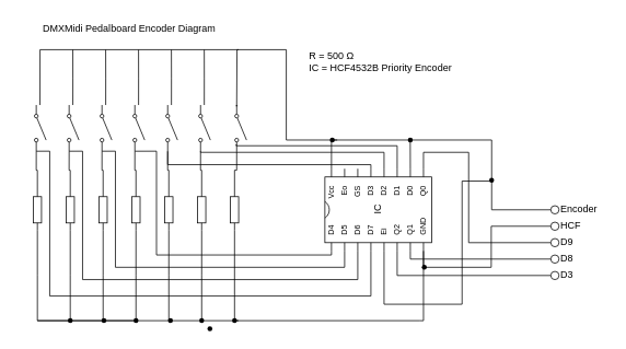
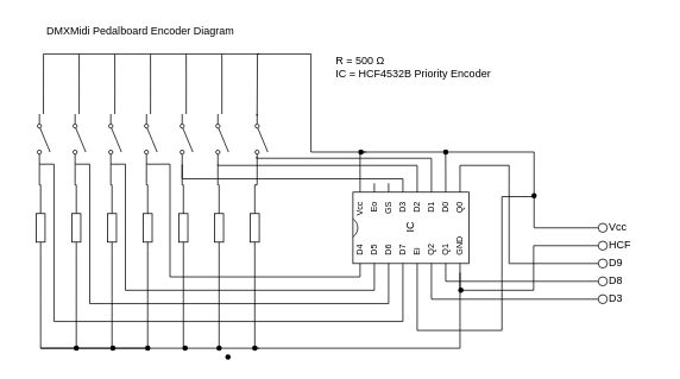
  <mxCell id="0" />
  <mxCell id="1" parent="0" />
  <mxCell id="2" style="edgeStyle=orthogonalEdgeStyle;rounded=0;orthogonalLoop=1;jettySize=auto;html=1;exitX=1;exitY=0;exitDx=0;exitDy=88;exitPerimeter=0;entryX=0.851;entryY=0.839;entryDx=0;entryDy=0;strokeColor=default;endArrow=none;endFill=0;entryPerimeter=0;" parent="1" source="17" target="19" edge="1"><mxGeometry relative="1" as="geometry"><Array as="points"><mxPoint x="483" y="177" /><mxPoint x="287" y="177" /></Array></mxGeometry></mxCell>
  <mxCell id="3" style="edgeStyle=orthogonalEdgeStyle;rounded=0;orthogonalLoop=1;jettySize=auto;html=1;exitX=0;exitY=0;exitDx=0;exitDy=120;exitPerimeter=0;strokeColor=default;endArrow=none;endFill=0;" parent="1" source="17" edge="1"><mxGeometry relative="1" as="geometry"><mxPoint x="510" y="390" as="targetPoint" /><Array as="points"><mxPoint x="515" y="390" /></Array></mxGeometry></mxCell>
  <mxCell id="4" style="edgeStyle=orthogonalEdgeStyle;rounded=0;orthogonalLoop=1;jettySize=auto;html=1;exitX=1;exitY=0;exitDx=0;exitDy=8;exitPerimeter=0;entryX=0;entryY=0.5;entryDx=0;entryDy=0;strokeColor=default;endArrow=none;endFill=0;" parent="1" source="17" target="27" edge="1"><mxGeometry relative="1" as="geometry"><Array as="points"><mxPoint x="403" y="170" /><mxPoint x="598" y="170" /><mxPoint x="598" y="255" /></Array></mxGeometry></mxCell>
  <mxCell id="5" style="edgeStyle=orthogonalEdgeStyle;rounded=0;orthogonalLoop=1;jettySize=auto;html=1;exitX=0;exitY=0;exitDx=0;exitDy=120;exitPerimeter=0;entryX=0;entryY=0.5;entryDx=0;entryDy=0;strokeColor=default;endArrow=none;endFill=0;" parent="1" source="17" target="26" edge="1"><mxGeometry relative="1" as="geometry" /></mxCell>
  <mxCell id="6" style="edgeStyle=orthogonalEdgeStyle;rounded=0;orthogonalLoop=1;jettySize=auto;html=1;exitX=1;exitY=0;exitDx=0;exitDy=120;exitPerimeter=0;entryX=0;entryY=0.5;entryDx=0;entryDy=0;strokeColor=default;endArrow=none;endFill=0;" parent="1" source="17" target="25" edge="1"><mxGeometry relative="1" as="geometry"><Array as="points"><mxPoint x="515" y="185" /><mxPoint x="570" y="185" /><mxPoint x="570" y="295" /></Array></mxGeometry></mxCell>
  <mxCell id="7" style="edgeStyle=orthogonalEdgeStyle;rounded=0;orthogonalLoop=1;jettySize=auto;html=1;exitX=0;exitY=0;exitDx=0;exitDy=104;exitPerimeter=0;entryX=0;entryY=0.5;entryDx=0;entryDy=0;strokeColor=default;endArrow=none;endFill=0;" parent="1" source="17" target="23" edge="1"><mxGeometry relative="1" as="geometry"><Array as="points"><mxPoint x="499" y="315" /></Array></mxGeometry></mxCell>
  <mxCell id="8" style="edgeStyle=orthogonalEdgeStyle;rounded=0;orthogonalLoop=1;jettySize=auto;html=1;exitX=0;exitY=0;exitDx=0;exitDy=88;exitPerimeter=0;entryX=0;entryY=0.5;entryDx=0;entryDy=0;strokeColor=default;endArrow=none;endFill=0;" parent="1" source="17" target="24" edge="1"><mxGeometry relative="1" as="geometry" /></mxCell>
  <mxCell id="9" style="edgeStyle=orthogonalEdgeStyle;rounded=0;orthogonalLoop=1;jettySize=auto;html=1;exitX=1;exitY=0;exitDx=0;exitDy=72;exitPerimeter=0;entryX=1;entryY=0.8;entryDx=0;entryDy=0;strokeColor=default;endArrow=none;endFill=0;" parent="1" source="17" target="37" edge="1"><mxGeometry relative="1" as="geometry"><Array as="points"><mxPoint x="467" y="185" /><mxPoint x="244" y="185" /></Array></mxGeometry></mxCell>
  <mxCell id="10" style="edgeStyle=orthogonalEdgeStyle;rounded=0;orthogonalLoop=1;jettySize=auto;html=1;exitX=1;exitY=0;exitDx=0;exitDy=56;exitPerimeter=0;entryX=1;entryY=0.8;entryDx=0;entryDy=0;strokeColor=default;endArrow=none;endFill=0;" parent="1" source="17" target="42" edge="1"><mxGeometry relative="1" as="geometry"><Array as="points"><mxPoint x="451" y="200" /><mxPoint x="204" y="200" /></Array></mxGeometry></mxCell>
  <mxCell id="11" style="edgeStyle=orthogonalEdgeStyle;rounded=0;orthogonalLoop=1;jettySize=auto;html=1;exitX=1;exitY=0;exitDx=0;exitDy=104;exitPerimeter=0;strokeColor=default;endArrow=none;endFill=0;" parent="1" source="17" edge="1"><mxGeometry relative="1" as="geometry"><mxPoint x="498.897" y="170" as="targetPoint" /></mxGeometry></mxCell>
  <mxCell id="12" style="edgeStyle=orthogonalEdgeStyle;rounded=0;orthogonalLoop=1;jettySize=auto;html=1;exitX=0;exitY=0;exitDx=0;exitDy=8;exitPerimeter=0;entryX=1;entryY=0.8;entryDx=0;entryDy=0;strokeColor=default;endArrow=none;endFill=0;" parent="1" source="17" target="47" edge="1"><mxGeometry relative="1" as="geometry"><Array as="points"><mxPoint x="403" y="310" /><mxPoint x="190" y="310" /><mxPoint x="190" y="184" /></Array></mxGeometry></mxCell>
  <mxCell id="13" style="edgeStyle=orthogonalEdgeStyle;rounded=0;orthogonalLoop=1;jettySize=auto;html=1;exitX=0;exitY=0;exitDx=0;exitDy=24;exitPerimeter=0;entryX=1;entryY=0.8;entryDx=0;entryDy=0;strokeColor=default;endArrow=none;endFill=0;" parent="1" source="17" target="52" edge="1"><mxGeometry relative="1" as="geometry"><Array as="points"><mxPoint x="419" y="325" /><mxPoint x="140" y="325" /><mxPoint x="140" y="184" /></Array></mxGeometry></mxCell>
  <mxCell id="14" style="edgeStyle=orthogonalEdgeStyle;rounded=0;orthogonalLoop=1;jettySize=auto;html=1;exitX=0;exitY=0;exitDx=0;exitDy=40;exitPerimeter=0;entryX=1;entryY=0.8;entryDx=0;entryDy=0;strokeColor=default;endArrow=none;endFill=0;" parent="1" source="17" target="57" edge="1"><mxGeometry relative="1" as="geometry"><Array as="points"><mxPoint x="435" y="340" /><mxPoint x="100" y="340" /><mxPoint x="100" y="184" /></Array></mxGeometry></mxCell>
  <mxCell id="15" style="edgeStyle=orthogonalEdgeStyle;rounded=0;orthogonalLoop=1;jettySize=auto;html=1;exitX=0;exitY=0;exitDx=0;exitDy=56;exitPerimeter=0;entryX=1;entryY=0.8;entryDx=0;entryDy=0;strokeColor=default;endArrow=none;endFill=0;" parent="1" source="17" target="63" edge="1"><mxGeometry relative="1" as="geometry"><Array as="points"><mxPoint x="451" y="360" /><mxPoint x="60" y="360" /><mxPoint x="60" y="184" /></Array></mxGeometry></mxCell>
  <mxCell id="16" style="edgeStyle=orthogonalEdgeStyle;rounded=0;orthogonalLoop=1;jettySize=auto;html=1;exitX=0;exitY=0;exitDx=0;exitDy=72;exitPerimeter=0;strokeColor=default;endArrow=none;endFill=0;" parent="1" source="17" edge="1"><mxGeometry relative="1" as="geometry"><mxPoint x="600" y="220" as="targetPoint" /><Array as="points"><mxPoint x="467" y="370" /><mxPoint x="562" y="370" /><mxPoint x="562" y="220" /></Array></mxGeometry></mxCell>
  <mxCell id="17" value="IC" style="shadow=0;dashed=0;align=center;html=1;strokeWidth=1;shape=mxgraph.electrical.logic_gates.dual_inline_ic;labelNames=D4,D5,D6,D7,Ei,Q2,Q1,GND,Q0,D0,D1,D2,D3,GS,Eo,Vcc;labelCount=16;pinSpacing=16;rotation=-90;noLabel=0;pinLabelType=cust;" parent="1" vertex="1"><mxGeometry x="410" y="190" width="100" height="130" as="geometry" /></mxCell>
  <mxCell id="18" style="edgeStyle=orthogonalEdgeStyle;rounded=0;orthogonalLoop=1;jettySize=auto;html=1;strokeColor=default;endArrow=none;endFill=0;exitX=0;exitY=0.8;exitDx=0;exitDy=0;" parent="1" source="19" edge="1"><mxGeometry relative="1" as="geometry"><mxPoint x="410" y="170" as="targetPoint" /><mxPoint x="288" y="130" as="sourcePoint" /><Array as="points"><mxPoint x="288" y="129" /><mxPoint x="288" y="60" /><mxPoint x="348" y="60" /><mxPoint x="348" y="170" /></Array></mxGeometry></mxCell>
  <mxCell id="19" value="" style="shape=mxgraph.electrical.electro-mechanical.singleSwitch;aspect=fixed;elSwitchState=off;rotation=90;" parent="1" vertex="1"><mxGeometry x="264" y="148" width="56.25" height="15" as="geometry" /></mxCell>
  <mxCell id="20" style="edgeStyle=orthogonalEdgeStyle;rounded=0;orthogonalLoop=1;jettySize=auto;html=1;entryX=1;entryY=0.8;entryDx=0;entryDy=0;strokeColor=default;endArrow=none;endFill=0;" parent="1" source="22" target="19" edge="1"><mxGeometry relative="1" as="geometry" /></mxCell>
  <mxCell id="21" style="edgeStyle=orthogonalEdgeStyle;rounded=0;orthogonalLoop=1;jettySize=auto;html=1;exitX=1;exitY=0.5;exitDx=0;exitDy=0;exitPerimeter=0;strokeColor=default;endArrow=none;endFill=0;" parent="1" source="22" edge="1"><mxGeometry relative="1" as="geometry"><mxPoint x="510" y="390" as="targetPoint" /><Array as="points"><mxPoint x="285" y="390" /></Array></mxGeometry></mxCell>
  <mxCell id="22" value="" style="pointerEvents=1;verticalLabelPosition=bottom;shadow=0;dashed=0;align=center;html=1;verticalAlign=top;shape=mxgraph.electrical.resistors.resistor_1;rotation=90;" parent="1" vertex="1"><mxGeometry x="260" y="250" width="50" height="10" as="geometry" /></mxCell>
  <mxCell id="23" value="" style="ellipse;whiteSpace=wrap;html=1;aspect=fixed;" parent="1" vertex="1"><mxGeometry x="670" y="310" width="10" height="10" as="geometry" /></mxCell>
  <mxCell id="24" value="" style="ellipse;whiteSpace=wrap;html=1;aspect=fixed;" parent="1" vertex="1"><mxGeometry x="670" y="330" width="10" height="10" as="geometry" /></mxCell>
  <mxCell id="25" value="" style="ellipse;whiteSpace=wrap;html=1;aspect=fixed;" parent="1" vertex="1"><mxGeometry x="670" y="290" width="10" height="10" as="geometry" /></mxCell>
  <mxCell id="26" value="" style="ellipse;whiteSpace=wrap;html=1;aspect=fixed;" parent="1" vertex="1"><mxGeometry x="670" y="270" width="10" height="10" as="geometry" /></mxCell>
  <mxCell id="27" value="" style="ellipse;whiteSpace=wrap;html=1;aspect=fixed;align=right;" parent="1" vertex="1"><mxGeometry x="670" y="250" width="10" height="10" as="geometry" /></mxCell>
- <mxCell id="28" value="Encoder" style="text;html=1;strokeColor=none;fillColor=none;align=left;verticalAlign=middle;whiteSpace=wrap;rounded=0;" parent="1" vertex="1"><mxGeometry x="680" y="240" width="60" height="30" as="geometry" /></mxCell>
+ <mxCell id="28" value="Vcc" style="text;html=1;strokeColor=none;fillColor=none;align=left;verticalAlign=middle;whiteSpace=wrap;rounded=0;" parent="1" vertex="1"><mxGeometry x="680" y="240" width="60" height="30" as="geometry" /></mxCell>
  <mxCell id="29" value="HCF" style="text;html=1;strokeColor=none;fillColor=none;align=left;verticalAlign=middle;whiteSpace=wrap;rounded=0;" parent="1" vertex="1"><mxGeometry x="680" y="260" width="60" height="30" as="geometry" /></mxCell>
  <mxCell id="30" value="D9" style="text;html=1;strokeColor=none;fillColor=none;align=left;verticalAlign=middle;whiteSpace=wrap;rounded=0;" parent="1" vertex="1"><mxGeometry x="680" y="280" width="60" height="30" as="geometry" /></mxCell>
  <mxCell id="31" value="D8" style="text;html=1;strokeColor=none;fillColor=none;align=left;verticalAlign=middle;whiteSpace=wrap;rounded=0;" parent="1" vertex="1"><mxGeometry x="680" y="300" width="60" height="30" as="geometry" /></mxCell>
  <mxCell id="32" value="D3" style="text;html=1;strokeColor=none;fillColor=none;align=left;verticalAlign=middle;whiteSpace=wrap;rounded=0;" parent="1" vertex="1"><mxGeometry x="680" y="320" width="60" height="30" as="geometry" /></mxCell>
  <mxCell id="33" style="edgeStyle=orthogonalEdgeStyle;rounded=0;orthogonalLoop=1;jettySize=auto;html=1;exitX=0;exitY=0.5;exitDx=0;exitDy=0;exitPerimeter=0;entryX=1;entryY=0.8;entryDx=0;entryDy=0;strokeColor=default;endArrow=none;endFill=0;" parent="1" source="35" target="37" edge="1"><mxGeometry relative="1" as="geometry" /></mxCell>
  <mxCell id="34" style="edgeStyle=orthogonalEdgeStyle;rounded=0;orthogonalLoop=1;jettySize=auto;html=1;strokeColor=default;endArrow=none;endFill=0;" parent="1" source="35" edge="1"><mxGeometry relative="1" as="geometry"><mxPoint x="245" y="390" as="targetPoint" /></mxGeometry></mxCell>
  <mxCell id="35" value="" style="pointerEvents=1;verticalLabelPosition=bottom;shadow=0;dashed=0;align=center;html=1;verticalAlign=top;shape=mxgraph.electrical.resistors.resistor_1;rotation=90;" parent="1" vertex="1"><mxGeometry x="220" y="250" width="50" height="10" as="geometry" /></mxCell>
  <mxCell id="36" style="edgeStyle=orthogonalEdgeStyle;rounded=0;orthogonalLoop=1;jettySize=auto;html=1;strokeColor=default;endArrow=none;endFill=0;" parent="1" source="37" edge="1"><mxGeometry relative="1" as="geometry"><mxPoint x="248.125" y="60" as="targetPoint" /></mxGeometry></mxCell>
  <mxCell id="37" value="" style="shape=mxgraph.electrical.electro-mechanical.singleSwitch;aspect=fixed;elSwitchState=off;rotation=90;" parent="1" vertex="1"><mxGeometry x="220" y="148" width="56.25" height="15" as="geometry" /></mxCell>
  <mxCell id="38" style="edgeStyle=orthogonalEdgeStyle;rounded=0;orthogonalLoop=1;jettySize=auto;html=1;exitX=0;exitY=0.5;exitDx=0;exitDy=0;exitPerimeter=0;entryX=1;entryY=0.8;entryDx=0;entryDy=0;strokeColor=default;endArrow=none;endFill=0;" parent="1" source="40" target="42" edge="1"><mxGeometry relative="1" as="geometry" /></mxCell>
  <mxCell id="39" style="edgeStyle=orthogonalEdgeStyle;rounded=0;orthogonalLoop=1;jettySize=auto;html=1;strokeColor=default;endArrow=none;endFill=0;" parent="1" source="40" edge="1"><mxGeometry relative="1" as="geometry"><mxPoint x="205" y="390" as="targetPoint" /></mxGeometry></mxCell>
  <mxCell id="40" value="" style="pointerEvents=1;verticalLabelPosition=bottom;shadow=0;dashed=0;align=center;html=1;verticalAlign=top;shape=mxgraph.electrical.resistors.resistor_1;rotation=90;" parent="1" vertex="1"><mxGeometry x="180" y="250" width="50" height="10" as="geometry" /></mxCell>
  <mxCell id="41" style="edgeStyle=orthogonalEdgeStyle;rounded=0;orthogonalLoop=1;jettySize=auto;html=1;strokeColor=default;endArrow=none;endFill=0;" parent="1" source="42" edge="1"><mxGeometry relative="1" as="geometry"><mxPoint x="208.125" y="60" as="targetPoint" /></mxGeometry></mxCell>
  <mxCell id="42" value="" style="shape=mxgraph.electrical.electro-mechanical.singleSwitch;aspect=fixed;elSwitchState=off;rotation=90;" parent="1" vertex="1"><mxGeometry x="180" y="148" width="56.25" height="15" as="geometry" /></mxCell>
  <mxCell id="43" style="edgeStyle=orthogonalEdgeStyle;rounded=0;orthogonalLoop=1;jettySize=auto;html=1;exitX=0;exitY=0.5;exitDx=0;exitDy=0;exitPerimeter=0;entryX=1;entryY=0.8;entryDx=0;entryDy=0;strokeColor=default;endArrow=none;endFill=0;" parent="1" source="45" target="47" edge="1"><mxGeometry relative="1" as="geometry" /></mxCell>
  <mxCell id="44" style="edgeStyle=orthogonalEdgeStyle;rounded=0;orthogonalLoop=1;jettySize=auto;html=1;strokeColor=default;endArrow=none;endFill=0;" parent="1" source="45" edge="1"><mxGeometry relative="1" as="geometry"><mxPoint x="165" y="390" as="targetPoint" /></mxGeometry></mxCell>
  <mxCell id="45" value="" style="pointerEvents=1;verticalLabelPosition=bottom;shadow=0;dashed=0;align=center;html=1;verticalAlign=top;shape=mxgraph.electrical.resistors.resistor_1;rotation=90;" parent="1" vertex="1"><mxGeometry x="140" y="250" width="50" height="10" as="geometry" /></mxCell>
  <mxCell id="46" style="edgeStyle=orthogonalEdgeStyle;rounded=0;orthogonalLoop=1;jettySize=auto;html=1;strokeColor=default;endArrow=none;endFill=0;" parent="1" source="47" edge="1"><mxGeometry relative="1" as="geometry"><mxPoint x="168.125" y="60" as="targetPoint" /></mxGeometry></mxCell>
  <mxCell id="47" value="" style="shape=mxgraph.electrical.electro-mechanical.singleSwitch;aspect=fixed;elSwitchState=off;rotation=90;" parent="1" vertex="1"><mxGeometry x="140" y="148" width="56.25" height="15" as="geometry" /></mxCell>
  <mxCell id="48" style="edgeStyle=orthogonalEdgeStyle;rounded=0;orthogonalLoop=1;jettySize=auto;html=1;exitX=0;exitY=0.5;exitDx=0;exitDy=0;exitPerimeter=0;entryX=1;entryY=0.8;entryDx=0;entryDy=0;strokeColor=default;endArrow=none;endFill=0;" parent="1" source="50" target="52" edge="1"><mxGeometry relative="1" as="geometry" /></mxCell>
  <mxCell id="49" style="edgeStyle=orthogonalEdgeStyle;rounded=0;orthogonalLoop=1;jettySize=auto;html=1;strokeColor=default;endArrow=none;endFill=0;" parent="1" source="50" edge="1"><mxGeometry relative="1" as="geometry"><mxPoint x="125" y="390" as="targetPoint" /></mxGeometry></mxCell>
  <mxCell id="50" value="" style="pointerEvents=1;verticalLabelPosition=bottom;shadow=0;dashed=0;align=center;html=1;verticalAlign=top;shape=mxgraph.electrical.resistors.resistor_1;rotation=90;" parent="1" vertex="1"><mxGeometry x="100" y="250" width="50" height="10" as="geometry" /></mxCell>
  <mxCell id="51" style="edgeStyle=orthogonalEdgeStyle;rounded=0;orthogonalLoop=1;jettySize=auto;html=1;strokeColor=default;endArrow=none;endFill=0;" parent="1" source="52" edge="1"><mxGeometry relative="1" as="geometry"><mxPoint x="128.125" y="60" as="targetPoint" /></mxGeometry></mxCell>
  <mxCell id="52" value="" style="shape=mxgraph.electrical.electro-mechanical.singleSwitch;aspect=fixed;elSwitchState=off;rotation=90;" parent="1" vertex="1"><mxGeometry x="100" y="148" width="56.25" height="15" as="geometry" /></mxCell>
  <mxCell id="53" style="edgeStyle=orthogonalEdgeStyle;rounded=0;orthogonalLoop=1;jettySize=auto;html=1;exitX=0;exitY=0.5;exitDx=0;exitDy=0;exitPerimeter=0;entryX=1;entryY=0.8;entryDx=0;entryDy=0;strokeColor=default;endArrow=none;endFill=0;" parent="1" source="55" target="57" edge="1"><mxGeometry relative="1" as="geometry" /></mxCell>
  <mxCell id="54" style="edgeStyle=orthogonalEdgeStyle;rounded=0;orthogonalLoop=1;jettySize=auto;html=1;strokeColor=default;endArrow=none;endFill=0;" parent="1" source="55" edge="1"><mxGeometry relative="1" as="geometry"><mxPoint x="85" y="390" as="targetPoint" /></mxGeometry></mxCell>
  <mxCell id="55" value="" style="pointerEvents=1;verticalLabelPosition=bottom;shadow=0;dashed=0;align=center;html=1;verticalAlign=top;shape=mxgraph.electrical.resistors.resistor_1;rotation=90;" parent="1" vertex="1"><mxGeometry x="60" y="250" width="50" height="10" as="geometry" /></mxCell>
  <mxCell id="56" style="edgeStyle=orthogonalEdgeStyle;rounded=0;orthogonalLoop=1;jettySize=auto;html=1;strokeColor=default;endArrow=none;endFill=0;" parent="1" source="57" edge="1"><mxGeometry relative="1" as="geometry"><mxPoint x="88.125" y="60" as="targetPoint" /></mxGeometry></mxCell>
  <mxCell id="57" value="" style="shape=mxgraph.electrical.electro-mechanical.singleSwitch;aspect=fixed;elSwitchState=off;rotation=90;" parent="1" vertex="1"><mxGeometry x="60" y="148" width="56.25" height="15" as="geometry" /></mxCell>
  <mxCell id="58" style="edgeStyle=orthogonalEdgeStyle;rounded=0;orthogonalLoop=1;jettySize=auto;html=1;exitX=0;exitY=0.5;exitDx=0;exitDy=0;exitPerimeter=0;entryX=1;entryY=0.8;entryDx=0;entryDy=0;strokeColor=default;endArrow=none;endFill=0;" parent="1" source="61" target="63" edge="1"><mxGeometry relative="1" as="geometry" /></mxCell>
  <mxCell id="59" style="edgeStyle=orthogonalEdgeStyle;rounded=0;orthogonalLoop=1;jettySize=auto;html=1;strokeColor=default;endArrow=none;endFill=0;startArrow=none;" parent="1" source="72" edge="1"><mxGeometry relative="1" as="geometry"><mxPoint x="290" y="390" as="targetPoint" /><Array as="points"><mxPoint x="45" y="390" /></Array></mxGeometry></mxCell>
  <mxCell id="60" style="edgeStyle=orthogonalEdgeStyle;rounded=0;orthogonalLoop=1;jettySize=auto;html=1;exitX=1;exitY=0.5;exitDx=0;exitDy=0;exitPerimeter=0;strokeColor=default;endArrow=none;endFill=0;" parent="1" source="61" edge="1"><mxGeometry relative="1" as="geometry"><mxPoint x="45" y="390" as="targetPoint" /></mxGeometry></mxCell>
  <mxCell id="61" value="" style="pointerEvents=1;verticalLabelPosition=bottom;shadow=0;dashed=0;align=center;html=1;verticalAlign=top;shape=mxgraph.electrical.resistors.resistor_1;rotation=90;" parent="1" vertex="1"><mxGeometry x="20" y="250" width="50" height="10" as="geometry" /></mxCell>
  <mxCell id="62" style="edgeStyle=orthogonalEdgeStyle;rounded=0;orthogonalLoop=1;jettySize=auto;html=1;strokeColor=default;endArrow=none;endFill=0;" parent="1" source="63" edge="1"><mxGeometry relative="1" as="geometry"><mxPoint x="290" y="60" as="targetPoint" /><Array as="points"><mxPoint x="48" y="60" /></Array></mxGeometry></mxCell>
  <mxCell id="63" value="" style="shape=mxgraph.electrical.electro-mechanical.singleSwitch;aspect=fixed;elSwitchState=off;rotation=90;" parent="1" vertex="1"><mxGeometry x="20" y="148" width="56.25" height="15" as="geometry" /></mxCell>
  <mxCell id="64" value="" style="ellipse;whiteSpace=wrap;html=1;aspect=fixed;fillColor=#000000;strokeColor=none;" parent="1" vertex="1"><mxGeometry x="496" y="167" width="6" height="6" as="geometry" /></mxCell>
  <mxCell id="65" value="" style="ellipse;whiteSpace=wrap;html=1;aspect=fixed;fillColor=#000000;strokeColor=none;" parent="1" vertex="1"><mxGeometry x="595" y="216" width="6" height="6" as="geometry" /></mxCell>
  <mxCell id="66" value="" style="ellipse;whiteSpace=wrap;html=1;aspect=fixed;fillColor=#000000;strokeColor=none;" parent="1" vertex="1"><mxGeometry x="401" y="167" width="6" height="6" as="geometry" /></mxCell>
  <mxCell id="67" value="" style="ellipse;whiteSpace=wrap;html=1;aspect=fixed;fillColor=#000000;strokeColor=none;" parent="1" vertex="1"><mxGeometry x="513" y="322" width="6" height="6" as="geometry" /></mxCell>
  <mxCell id="68" value="" style="ellipse;whiteSpace=wrap;html=1;aspect=fixed;fillColor=#000000;strokeColor=none;" parent="1" vertex="1"><mxGeometry x="282" y="387" width="6" height="6" as="geometry" /></mxCell>
  <mxCell id="69" value="" style="ellipse;whiteSpace=wrap;html=1;aspect=fixed;fillColor=#000000;strokeColor=none;" parent="1" vertex="1"><mxGeometry x="204" y="387" width="6" height="6" as="geometry" /></mxCell>
  <mxCell id="70" value="" style="ellipse;whiteSpace=wrap;html=1;aspect=fixed;fillColor=#000000;strokeColor=none;" parent="1" vertex="1"><mxGeometry x="242" y="387" width="6" height="6" as="geometry" /></mxCell>
  <mxCell id="71" value="" style="ellipse;whiteSpace=wrap;html=1;aspect=fixed;fillColor=#000000;strokeColor=none;" parent="1" vertex="1"><mxGeometry x="252" y="397" width="6" height="6" as="geometry" /></mxCell>
  <mxCell id="72" value="" style="ellipse;whiteSpace=wrap;html=1;aspect=fixed;fillColor=#000000;strokeColor=none;" parent="1" vertex="1"><mxGeometry x="162" y="387" width="6" height="6" as="geometry" /></mxCell>
  <mxCell id="73" value="" style="ellipse;whiteSpace=wrap;html=1;aspect=fixed;fillColor=#000000;strokeColor=none;" parent="1" vertex="1"><mxGeometry x="123" y="387" width="6" height="6" as="geometry" /></mxCell>
  <mxCell id="74" value="" style="ellipse;whiteSpace=wrap;html=1;aspect=fixed;fillColor=#000000;strokeColor=none;" parent="1" vertex="1"><mxGeometry x="82" y="387" width="6" height="6" as="geometry" /></mxCell>
  <mxCell id="75" value="DMXMidi Pedalboard Encoder Diagram" style="text;html=1;strokeColor=none;fillColor=none;align=left;verticalAlign=middle;whiteSpace=wrap;rounded=0;" vertex="1" parent="1"><mxGeometry x="50" y="20" width="270" height="30" as="geometry" /></mxCell>
  <mxCell id="76" value="R = 500 Ω&lt;br&gt;IC = HCF4532B Priority Encoder" style="text;html=1;strokeColor=none;fillColor=none;align=left;verticalAlign=middle;whiteSpace=wrap;rounded=0;" vertex="1" parent="1"><mxGeometry x="374" y="60" width="196" height="30" as="geometry" /></mxCell>
